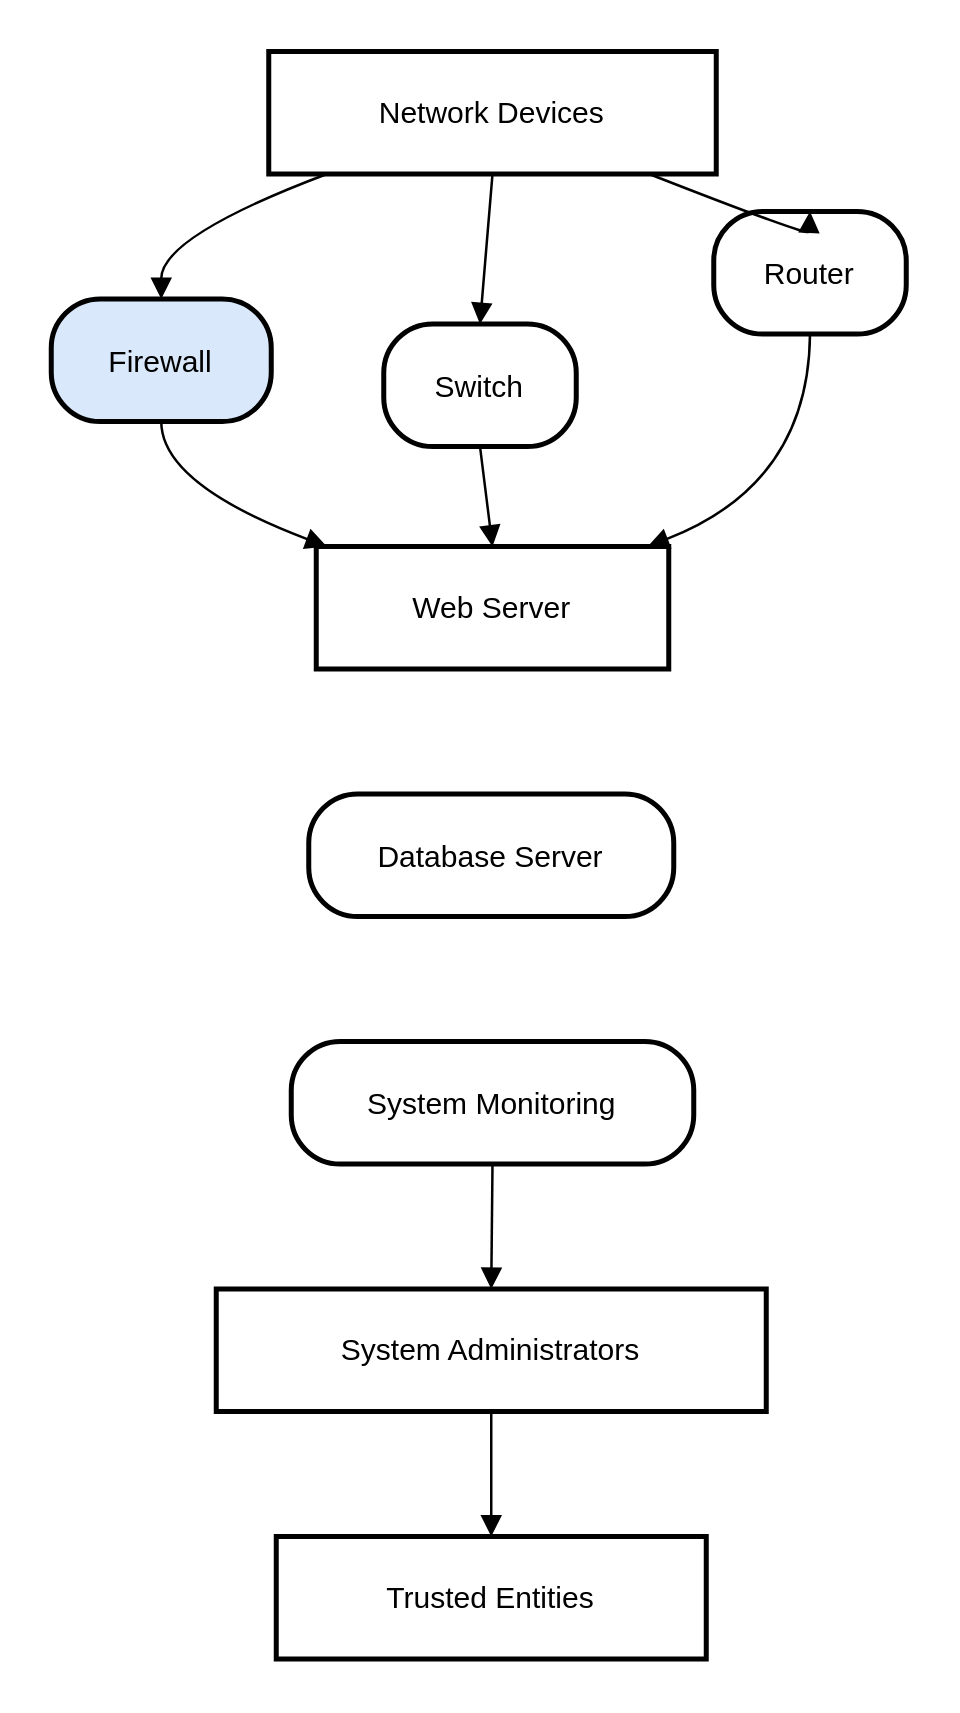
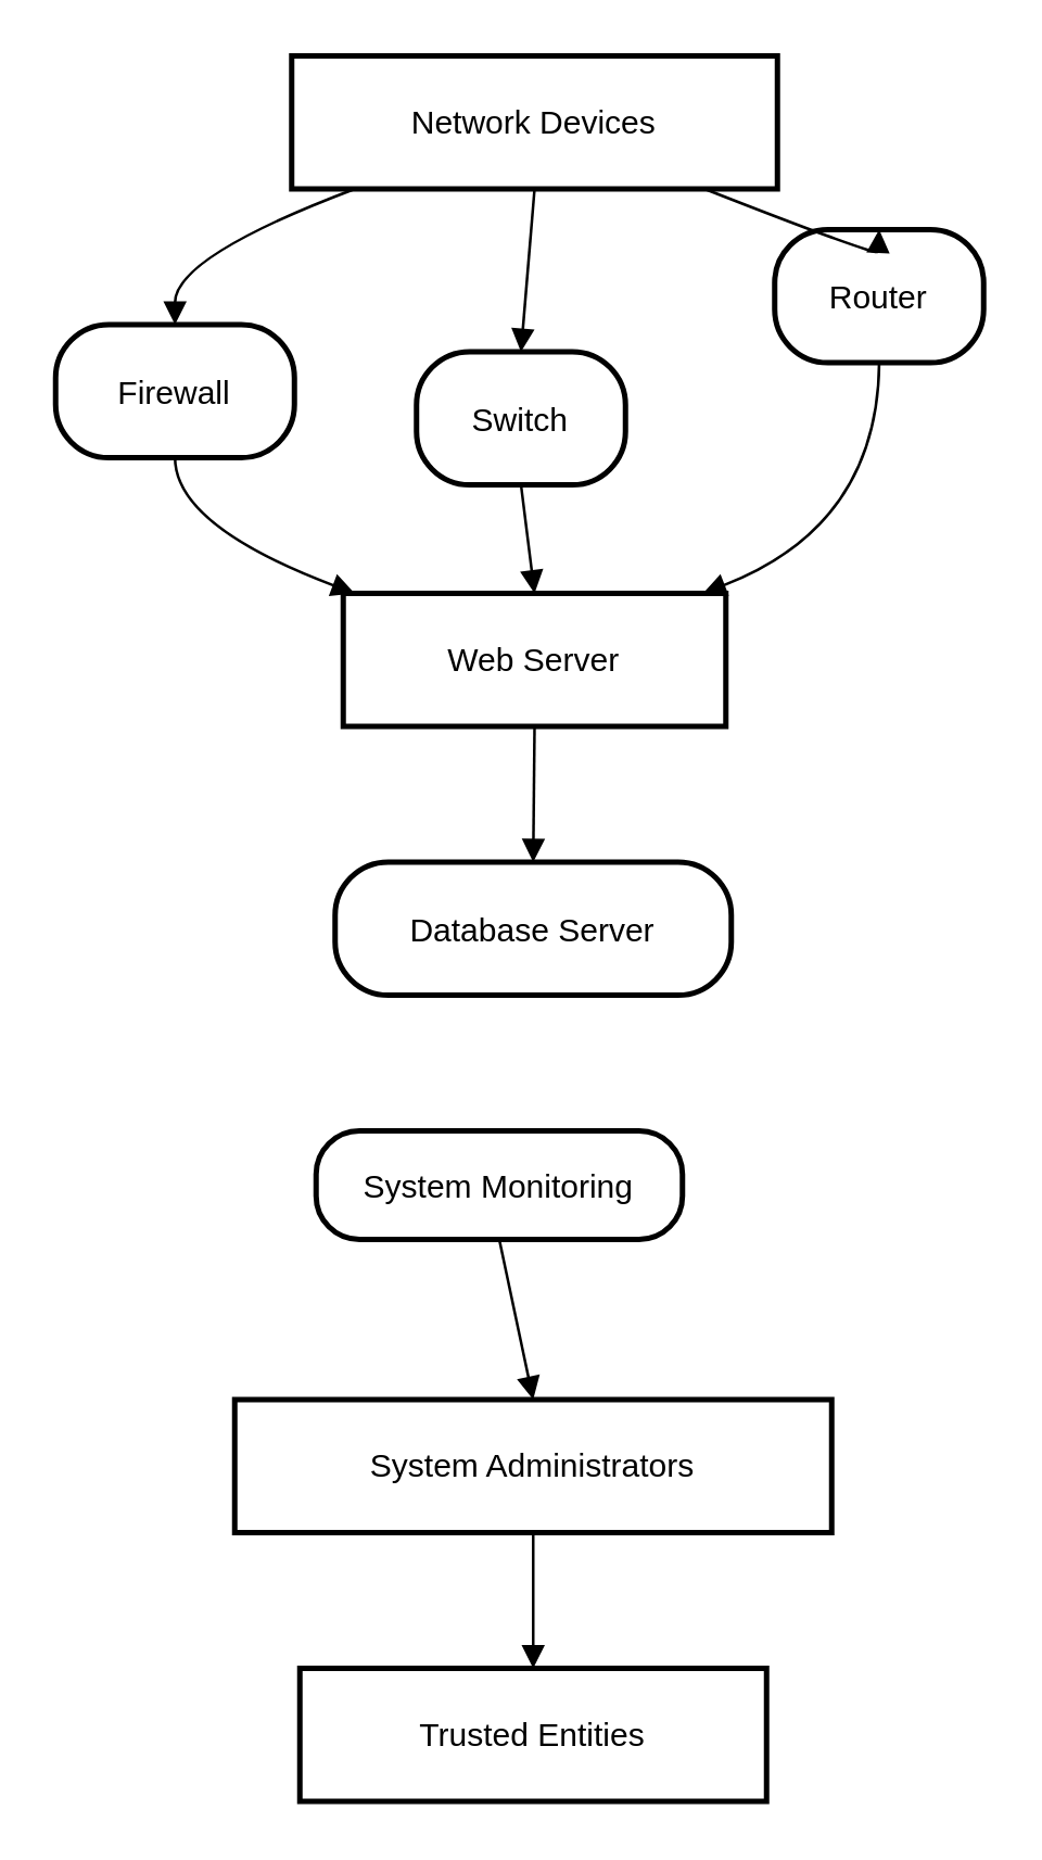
  <mxCell id="0" />
  <mxCell id="1" parent="0" />
  <mxCell id="2" value="Network Devices" style="whiteSpace=wrap;strokeWidth=2;" vertex="1" parent="1"><mxGeometry x="107" y="20" width="179" height="49" as="geometry" /></mxCell>
- <mxCell id="3" value="Firewall" style="rounded=1;arcSize=40;strokeWidth=2;fillColor=#dae8fc;" vertex="1" parent="1"><mxGeometry x="20" y="119" width="88" height="49" as="geometry" /></mxCell>
+ <mxCell id="3" value="Firewall" style="rounded=1;arcSize=40;strokeWidth=2" vertex="1" parent="1"><mxGeometry x="20" y="119" width="88" height="49" as="geometry" /></mxCell>
  <mxCell id="4" value="Switch" style="rounded=1;arcSize=40;strokeWidth=2" vertex="1" parent="1"><mxGeometry x="153" y="129" width="77" height="49" as="geometry" /></mxCell>
  <mxCell id="5" value="Router" style="rounded=1;arcSize=40;strokeWidth=2" vertex="1" parent="1"><mxGeometry x="285" y="84" width="77" height="49" as="geometry" /></mxCell>
  <mxCell id="6" value="Web Server" style="whiteSpace=wrap;strokeWidth=2;" vertex="1" parent="1"><mxGeometry x="126" y="218" width="141" height="49" as="geometry" /></mxCell>
  <mxCell id="7" value="Database Server" style="rounded=1;arcSize=40;strokeWidth=2" vertex="1" parent="1"><mxGeometry x="123" y="317" width="146" height="49" as="geometry" /></mxCell>
- <mxCell id="8" value="System Monitoring" style="rounded=1;arcSize=40;strokeWidth=2" vertex="1" parent="1"><mxGeometry x="116" y="416" width="161" height="49" as="geometry" /></mxCell>
+ <mxCell id="8" value="System Monitoring" style="rounded=1;arcSize=40;strokeWidth=2" vertex="1" parent="1"><mxGeometry x="116" y="416" width="135" height="40" as="geometry" /></mxCell>
  <mxCell id="9" value="System Administrators" style="whiteSpace=wrap;strokeWidth=2;" vertex="1" parent="1"><mxGeometry x="86" y="515" width="220" height="49" as="geometry" /></mxCell>
  <mxCell id="10" value="Trusted Entities" style="whiteSpace=wrap;strokeWidth=2;" vertex="1" parent="1"><mxGeometry x="110" y="614" width="172" height="49" as="geometry" /></mxCell>
  <mxCell id="11" value="" style="curved=1;startArrow=none;endArrow=block;exitX=0.13;exitY=1;entryX=0.5;entryY=0;" edge="1" parent="1" source="2" target="3"><mxGeometry relative="1" as="geometry"><Array as="points"><mxPoint x="64" y="94" /></Array></mxGeometry></mxCell>
  <mxCell id="12" value="" style="curved=1;startArrow=none;endArrow=block;exitX=0.5;exitY=1;entryX=0.5;entryY=0;" edge="1" parent="1" source="2" target="4"><mxGeometry relative="1" as="geometry"><Array as="points" /></mxGeometry></mxCell>
  <mxCell id="13" value="" style="curved=1;startArrow=none;endArrow=block;exitX=0.85;exitY=1;entryX=0.5;entryY=0;" edge="1" parent="1" source="2" target="5"><mxGeometry relative="1" as="geometry"><Array as="points"><mxPoint x="323" y="94" /></Array></mxGeometry></mxCell>
  <mxCell id="14" value="" style="curved=1;startArrow=none;endArrow=block;exitX=0.5;exitY=1;entryX=0.03;entryY=0;" edge="1" parent="1" source="3" target="6"><mxGeometry relative="1" as="geometry"><Array as="points"><mxPoint x="64" y="193" /></Array></mxGeometry></mxCell>
  <mxCell id="15" value="" style="curved=1;startArrow=none;endArrow=block;exitX=0.5;exitY=1;entryX=0.5;entryY=0;" edge="1" parent="1" source="4" target="6"><mxGeometry relative="1" as="geometry"><Array as="points" /></mxGeometry></mxCell>
  <mxCell id="16" value="" style="curved=1;startArrow=none;endArrow=block;exitX=0.5;exitY=1;entryX=0.94;entryY=0;" edge="1" parent="1" source="5" target="6"><mxGeometry relative="1" as="geometry"><Array as="points"><mxPoint x="323" y="193" /></Array></mxGeometry></mxCell>
+ <mxCell id="17" value="" style="curved=1;startArrow=none;endArrow=block;exitX=0.5;exitY=1;entryX=0.5;entryY=0;" edge="1" parent="1" source="6" target="7"><mxGeometry relative="1" as="geometry"><Array as="points" /></mxGeometry></mxCell>
  <mxCell id="18" value="" style="curved=1;startArrow=none;endArrow=block;exitX=0.5;exitY=1;entryX=0.5;entryY=0;" edge="1" parent="1" source="8" target="9"><mxGeometry relative="1" as="geometry"><Array as="points" /></mxGeometry></mxCell>
  <mxCell id="19" value="" style="curved=1;startArrow=none;endArrow=block;exitX=0.5;exitY=1;entryX=0.5;entryY=0;" edge="1" parent="1" source="9" target="10"><mxGeometry relative="1" as="geometry"><Array as="points" /></mxGeometry></mxCell>
